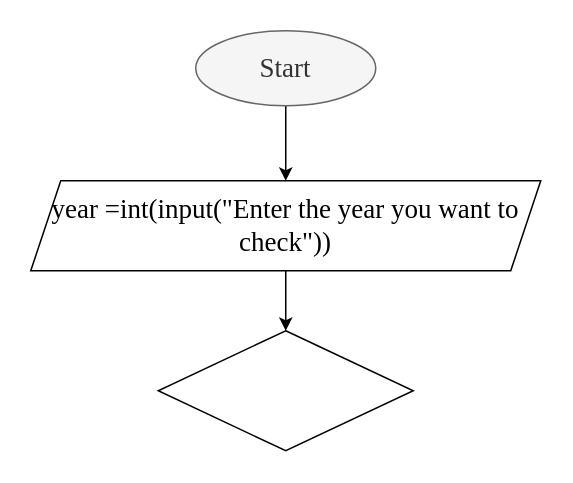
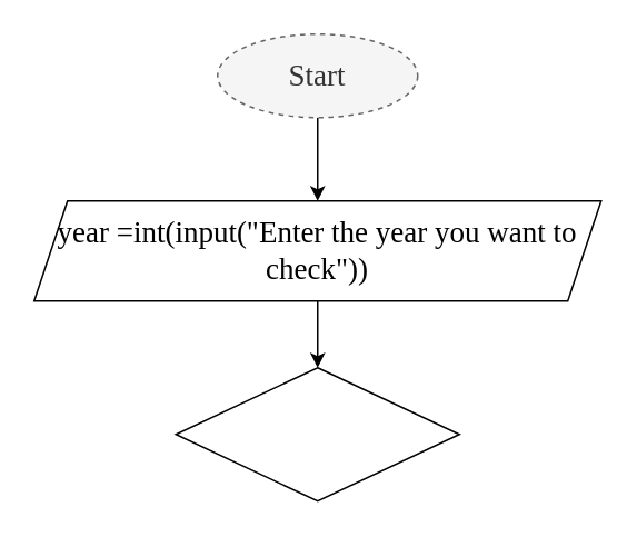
  <mxCell id="0" />
  <mxCell id="1" parent="0" />
  <mxCell id="2" value="" style="edgeStyle=orthogonalEdgeStyle;rounded=0;orthogonalLoop=1;jettySize=auto;html=1;" edge="1" parent="1" source="3"><mxGeometry relative="1" as="geometry"><mxPoint x="190" y="120" as="targetPoint" /><Array as="points"><mxPoint x="190" y="110" /></Array></mxGeometry></mxCell>
- <mxCell id="3" value="&lt;font face=&quot;Times New Roman&quot; style=&quot;font-size: 18px&quot;&gt;Start&lt;/font&gt;" style="ellipse;whiteSpace=wrap;html=1;fillColor=#f5f5f5;strokeColor=#666666;fontColor=#333333;" vertex="1" parent="1"><mxGeometry x="130" y="20" width="120" height="50" as="geometry" /></mxCell>
+ <mxCell id="3" value="&lt;font face=&quot;Times New Roman&quot; style=&quot;font-size: 18px&quot;&gt;Start&lt;/font&gt;" style="ellipse;whiteSpace=wrap;html=1;fillColor=#f5f5f5;strokeColor=#666666;fontColor=#333333;dashed=1;" vertex="1" parent="1"><mxGeometry x="130" y="20" width="120" height="50" as="geometry" /></mxCell>
  <mxCell id="4" value="" style="edgeStyle=orthogonalEdgeStyle;rounded=0;orthogonalLoop=1;jettySize=auto;html=1;" edge="1" parent="1" source="5"><mxGeometry relative="1" as="geometry"><mxPoint x="190" y="220" as="targetPoint" /></mxGeometry></mxCell>
  <mxCell id="5" value="&lt;font face=&quot;Times New Roman&quot; style=&quot;font-size: 18px&quot;&gt;year =int(input(&quot;Enter the year you want to check&quot;))&lt;/font&gt;" style="shape=parallelogram;perimeter=parallelogramPerimeter;whiteSpace=wrap;html=1;fixedSize=1;" vertex="1" parent="1"><mxGeometry x="20" y="120" width="340" height="60" as="geometry" /></mxCell>
  <mxCell id="6" value="" style="rhombus;whiteSpace=wrap;html=1;" vertex="1" parent="1"><mxGeometry x="105" y="220" width="170" height="80" as="geometry" /></mxCell>
